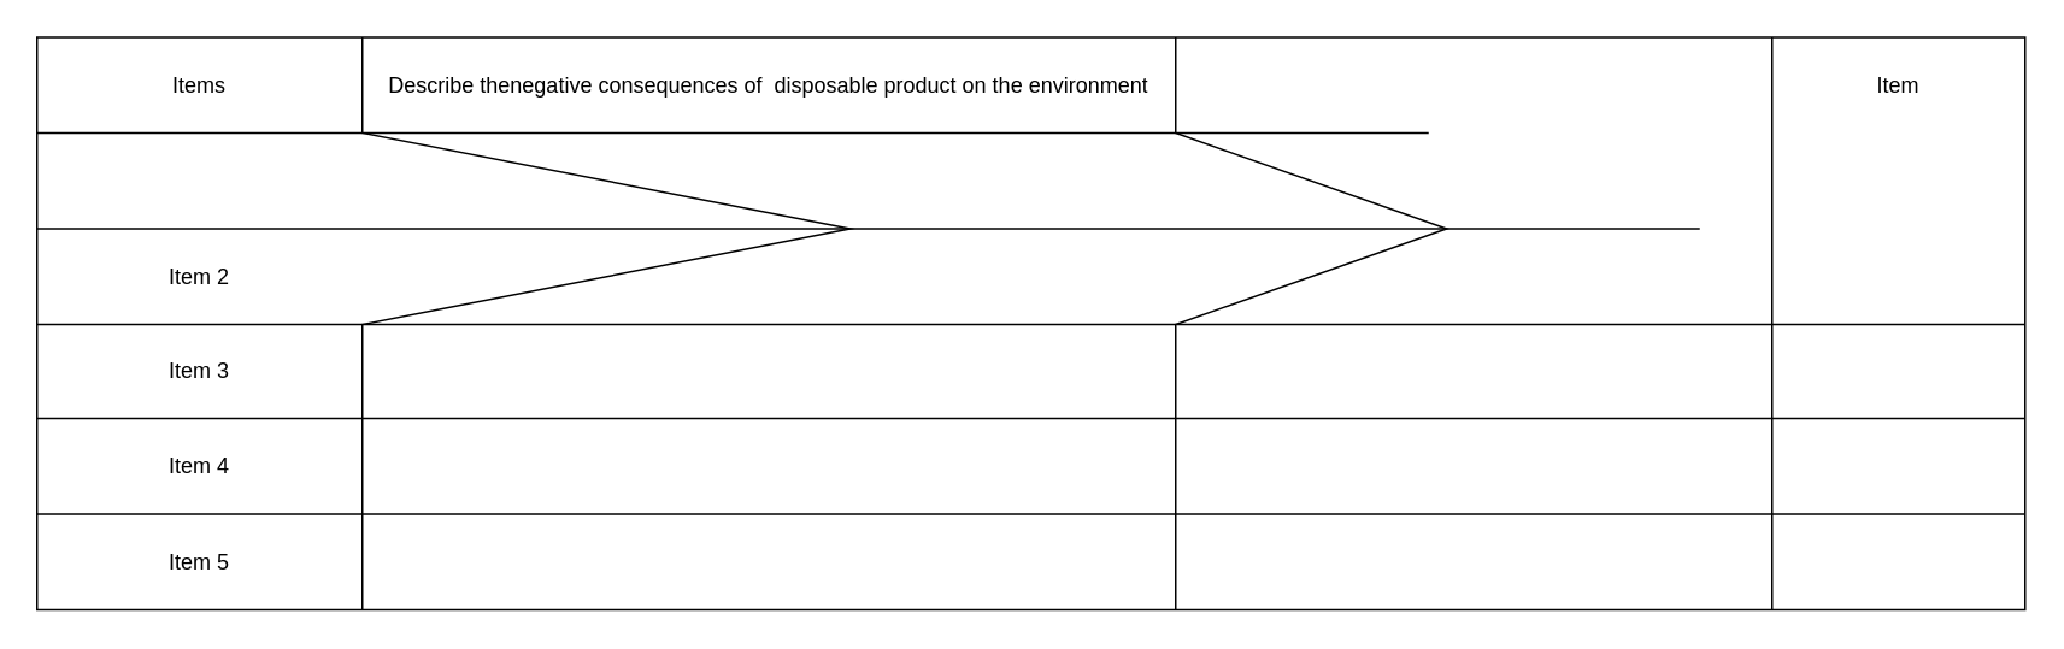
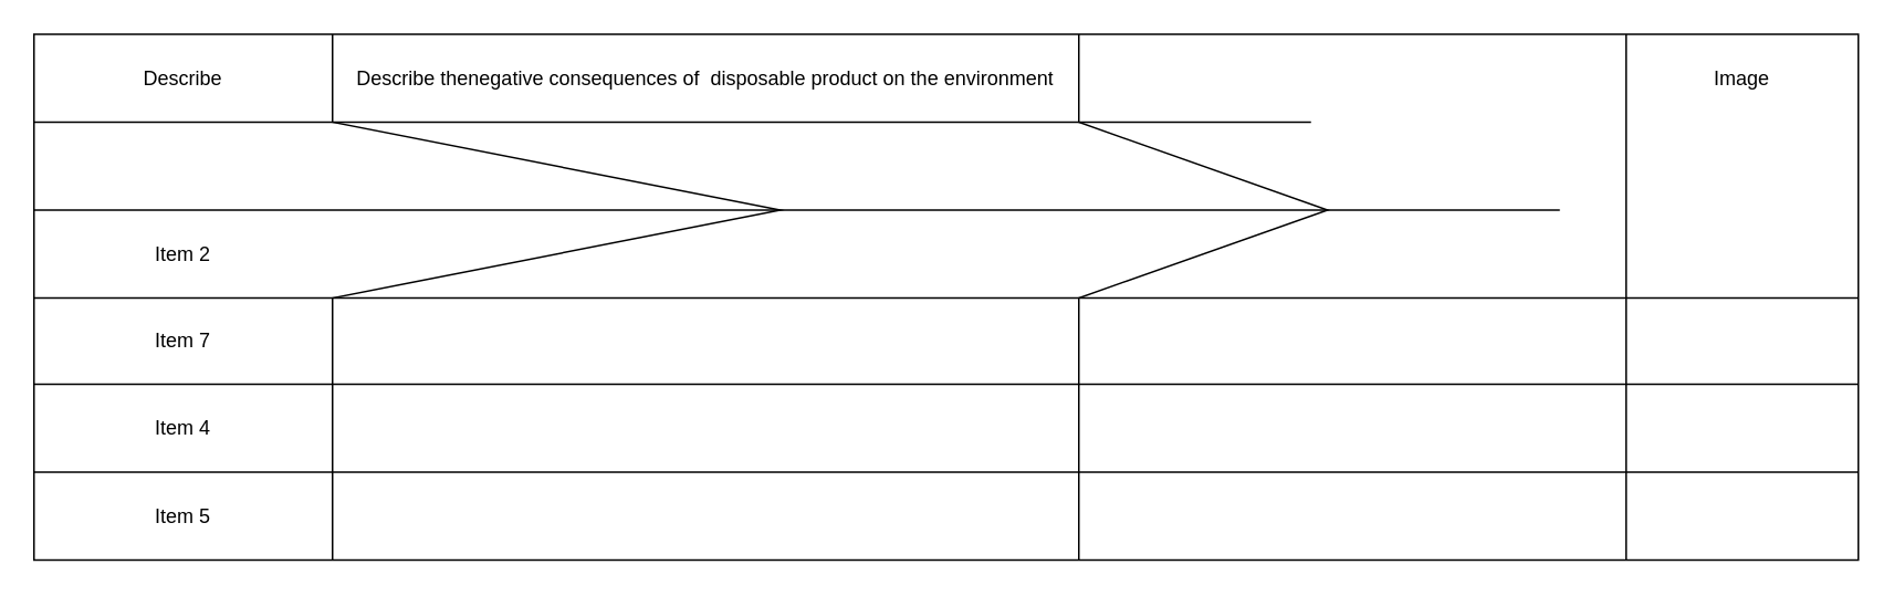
  <mxCell id="0" />
  <mxCell id="1" parent="0" />
  <mxCell id="2" value="" style="shape=table;startSize=0;container=1;collapsible=0;childLayout=tableLayout;" vertex="1" parent="1"><mxGeometry x="20" y="20" width="1100" height="317" as="geometry" /></mxCell>
  <mxCell id="3" value="" style="shape=partialRectangle;collapsible=0;dropTarget=0;pointerEvents=0;fillColor=none;top=0;left=0;bottom=0;right=0;points=[[0,0.5],[1,0.5]];portConstraint=eastwest;" vertex="1" parent="2"><mxGeometry width="1100" height="53" as="geometry" /></mxCell>
- <mxCell id="4" value="Items" style="shape=partialRectangle;html=1;whiteSpace=wrap;connectable=0;overflow=hidden;fillColor=none;top=0;left=0;bottom=0;right=0;" vertex="1" parent="3"><mxGeometry width="180" height="53" as="geometry" /></mxCell>
+ <mxCell id="4" value="Describe" style="shape=partialRectangle;html=1;whiteSpace=wrap;connectable=0;overflow=hidden;fillColor=none;top=0;left=0;bottom=0;right=0;" vertex="1" parent="3"><mxGeometry width="180" height="53" as="geometry" /></mxCell>
  <mxCell id="5" value="Describe thenegative consequences of&amp;nbsp; disposable product on the environment " style="shape=partialRectangle;html=1;whiteSpace=wrap;connectable=0;overflow=hidden;fillColor=none;top=0;left=0;bottom=0;right=0;" vertex="1" parent="3"><mxGeometry x="180" width="450" height="53" as="geometry" /></mxCell>
- <mxCell id="6" value="Item" style="shape=partialRectangle;html=1;whiteSpace=wrap;connectable=0;overflow=hidden;fillColor=none;top=0;left=0;bottom=0;right=0;" vertex="1" parent="3"><mxGeometry x="960" width="140" height="53" as="geometry" /></mxCell>
+ <mxCell id="6" value="Image" style="shape=partialRectangle;html=1;whiteSpace=wrap;connectable=0;overflow=hidden;fillColor=none;top=0;left=0;bottom=0;right=0;" vertex="1" parent="3"><mxGeometry x="960" width="140" height="53" as="geometry" /></mxCell>
  <mxCell id="7" style="shape=partialRectangle;collapsible=0;dropTarget=0;pointerEvents=0;fillColor=none;top=0;left=0;bottom=0;right=0;points=[[0,0.5],[1,0.5]];portConstraint=eastwest;" vertex="1" parent="2"><mxGeometry y="53" width="1100" height="53" as="geometry" /></mxCell>
  <mxCell id="8" style="shape=partialRectangle;html=1;whiteSpace=wrap;connectable=0;overflow=hidden;fillColor=none;top=0;left=0;bottom=0;right=0;" vertex="1" parent="7"><mxGeometry x="180" width="450" height="53" as="geometry" /></mxCell>
  <mxCell id="9" value="" style="shape=partialRectangle;html=1;whiteSpace=wrap;connectable=0;overflow=hidden;fillColor=none;top=0;left=0;bottom=0;right=0;" vertex="1" parent="7"><mxGeometry x="630" width="330" height="53" as="geometry" /></mxCell>
  <mxCell id="10" style="shape=partialRectangle;html=1;whiteSpace=wrap;connectable=0;overflow=hidden;fillColor=none;top=0;left=0;bottom=0;right=0;" vertex="1" parent="7"><mxGeometry x="960" width="140" height="53" as="geometry" /></mxCell>
  <mxCell id="11" style="shape=partialRectangle;collapsible=0;dropTarget=0;pointerEvents=0;fillColor=none;top=0;left=0;bottom=0;right=0;points=[[0,0.5],[1,0.5]];portConstraint=eastwest;" vertex="1" parent="2"><mxGeometry y="106" width="1100" height="53" as="geometry" /></mxCell>
  <mxCell id="12" value="Item 2" style="shape=partialRectangle;html=1;whiteSpace=wrap;connectable=0;overflow=hidden;fillColor=none;top=0;left=0;bottom=0;right=0;" vertex="1" parent="11"><mxGeometry width="180" height="53" as="geometry" /></mxCell>
  <mxCell id="13" style="shape=partialRectangle;html=1;whiteSpace=wrap;connectable=0;overflow=hidden;fillColor=none;top=0;left=0;bottom=0;right=0;" vertex="1" parent="11"><mxGeometry x="180" width="450" height="53" as="geometry" /></mxCell>
  <mxCell id="14" style="shape=partialRectangle;html=1;whiteSpace=wrap;connectable=0;overflow=hidden;fillColor=none;top=0;left=0;bottom=0;right=0;" vertex="1" parent="11"><mxGeometry x="630" width="330" height="53" as="geometry" /></mxCell>
  <mxCell id="15" style="shape=partialRectangle;html=1;whiteSpace=wrap;connectable=0;overflow=hidden;fillColor=none;top=0;left=0;bottom=0;right=0;" vertex="1" parent="11"><mxGeometry x="960" width="140" height="53" as="geometry" /></mxCell>
  <mxCell id="16" value="" style="shape=partialRectangle;collapsible=0;dropTarget=0;pointerEvents=0;fillColor=none;top=0;left=0;bottom=0;right=0;points=[[0,0.5],[1,0.5]];portConstraint=eastwest;" vertex="1" parent="2"><mxGeometry y="159" width="1100" height="52" as="geometry" /></mxCell>
- <mxCell id="17" value="Item 3" style="shape=partialRectangle;html=1;whiteSpace=wrap;connectable=0;overflow=hidden;fillColor=none;top=0;left=0;bottom=0;right=0;" vertex="1" parent="16"><mxGeometry width="180" height="52" as="geometry" /></mxCell>
+ <mxCell id="17" value="Item 7" style="shape=partialRectangle;html=1;whiteSpace=wrap;connectable=0;overflow=hidden;fillColor=none;top=0;left=0;bottom=0;right=0;" vertex="1" parent="16"><mxGeometry width="180" height="52" as="geometry" /></mxCell>
  <mxCell id="18" value="" style="shape=partialRectangle;html=1;whiteSpace=wrap;connectable=0;overflow=hidden;fillColor=none;top=0;left=0;bottom=0;right=0;" vertex="1" parent="16"><mxGeometry x="180" width="450" height="52" as="geometry" /></mxCell>
  <mxCell id="19" value="" style="shape=partialRectangle;html=1;whiteSpace=wrap;connectable=0;overflow=hidden;fillColor=none;top=0;left=0;bottom=0;right=0;" vertex="1" parent="16"><mxGeometry x="630" width="330" height="52" as="geometry" /></mxCell>
  <mxCell id="20" value="" style="shape=partialRectangle;html=1;whiteSpace=wrap;connectable=0;overflow=hidden;fillColor=none;top=0;left=0;bottom=0;right=0;" vertex="1" parent="16"><mxGeometry x="960" width="140" height="52" as="geometry" /></mxCell>
  <mxCell id="21" value="" style="shape=partialRectangle;collapsible=0;dropTarget=0;pointerEvents=0;fillColor=none;top=0;left=0;bottom=0;right=0;points=[[0,0.5],[1,0.5]];portConstraint=eastwest;" vertex="1" parent="2"><mxGeometry y="211" width="1100" height="53" as="geometry" /></mxCell>
  <mxCell id="22" value="Item 4" style="shape=partialRectangle;html=1;whiteSpace=wrap;connectable=0;overflow=hidden;fillColor=none;top=0;left=0;bottom=0;right=0;" vertex="1" parent="21"><mxGeometry width="180" height="53" as="geometry" /></mxCell>
  <mxCell id="23" value="" style="shape=partialRectangle;html=1;whiteSpace=wrap;connectable=0;overflow=hidden;fillColor=none;top=0;left=0;bottom=0;right=0;" vertex="1" parent="21"><mxGeometry x="180" width="450" height="53" as="geometry" /></mxCell>
  <mxCell id="24" value="" style="shape=partialRectangle;html=1;whiteSpace=wrap;connectable=0;overflow=hidden;fillColor=none;top=0;left=0;bottom=0;right=0;" vertex="1" parent="21"><mxGeometry x="630" width="330" height="53" as="geometry" /></mxCell>
  <mxCell id="25" value="" style="shape=partialRectangle;html=1;whiteSpace=wrap;connectable=0;overflow=hidden;fillColor=none;top=0;left=0;bottom=0;right=0;" vertex="1" parent="21"><mxGeometry x="960" width="140" height="53" as="geometry" /></mxCell>
  <mxCell id="26" value="" style="shape=partialRectangle;collapsible=0;dropTarget=0;pointerEvents=0;fillColor=none;top=0;left=0;bottom=0;right=0;points=[[0,0.5],[1,0.5]];portConstraint=eastwest;" vertex="1" parent="2"><mxGeometry y="264" width="1100" height="53" as="geometry" /></mxCell>
  <mxCell id="27" value="Item 5" style="shape=partialRectangle;html=1;whiteSpace=wrap;connectable=0;overflow=hidden;fillColor=none;top=0;left=0;bottom=0;right=0;" vertex="1" parent="26"><mxGeometry width="180" height="53" as="geometry" /></mxCell>
  <mxCell id="28" value="" style="shape=partialRectangle;html=1;whiteSpace=wrap;connectable=0;overflow=hidden;fillColor=none;top=0;left=0;bottom=0;right=0;" vertex="1" parent="26"><mxGeometry x="180" width="450" height="53" as="geometry" /></mxCell>
  <mxCell id="29" value="" style="shape=partialRectangle;html=1;whiteSpace=wrap;connectable=0;overflow=hidden;fillColor=none;top=0;left=0;bottom=0;right=0;" vertex="1" parent="26"><mxGeometry x="630" width="330" height="53" as="geometry" /></mxCell>
  <mxCell id="30" value="" style="shape=partialRectangle;html=1;whiteSpace=wrap;connectable=0;overflow=hidden;fillColor=none;top=0;left=0;bottom=0;right=0;" vertex="1" parent="26"><mxGeometry x="960" width="140" height="53" as="geometry" /></mxCell>
